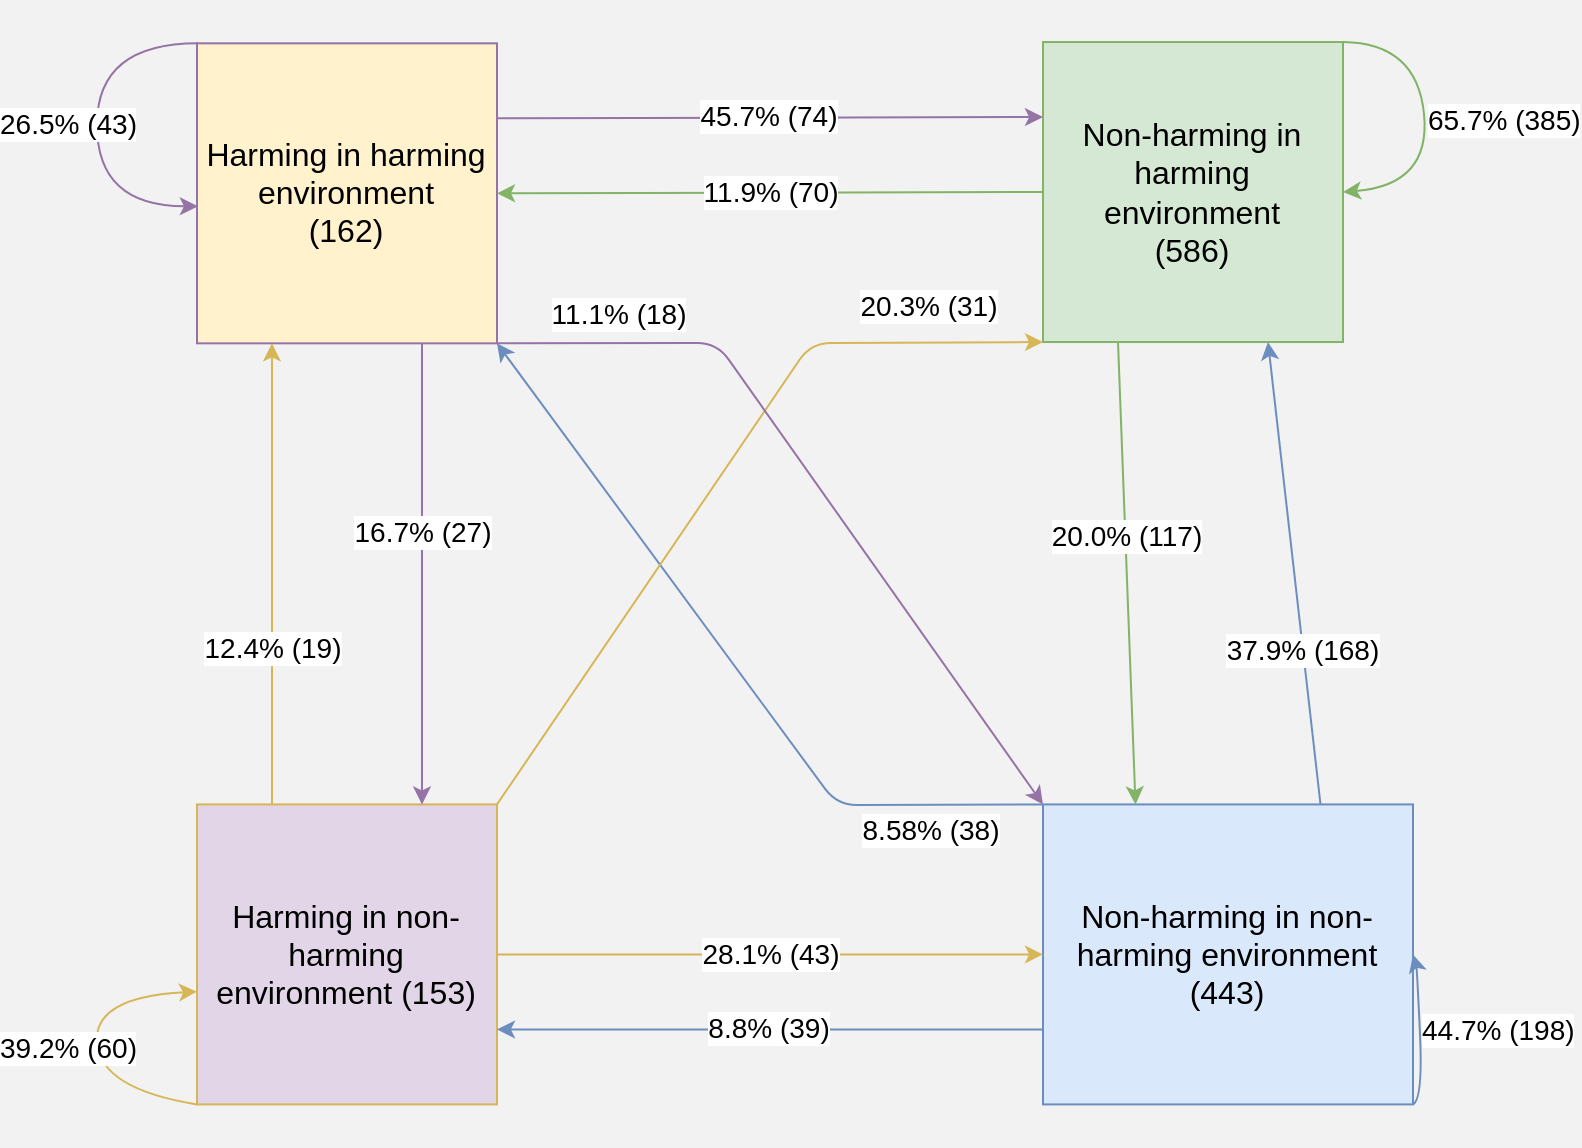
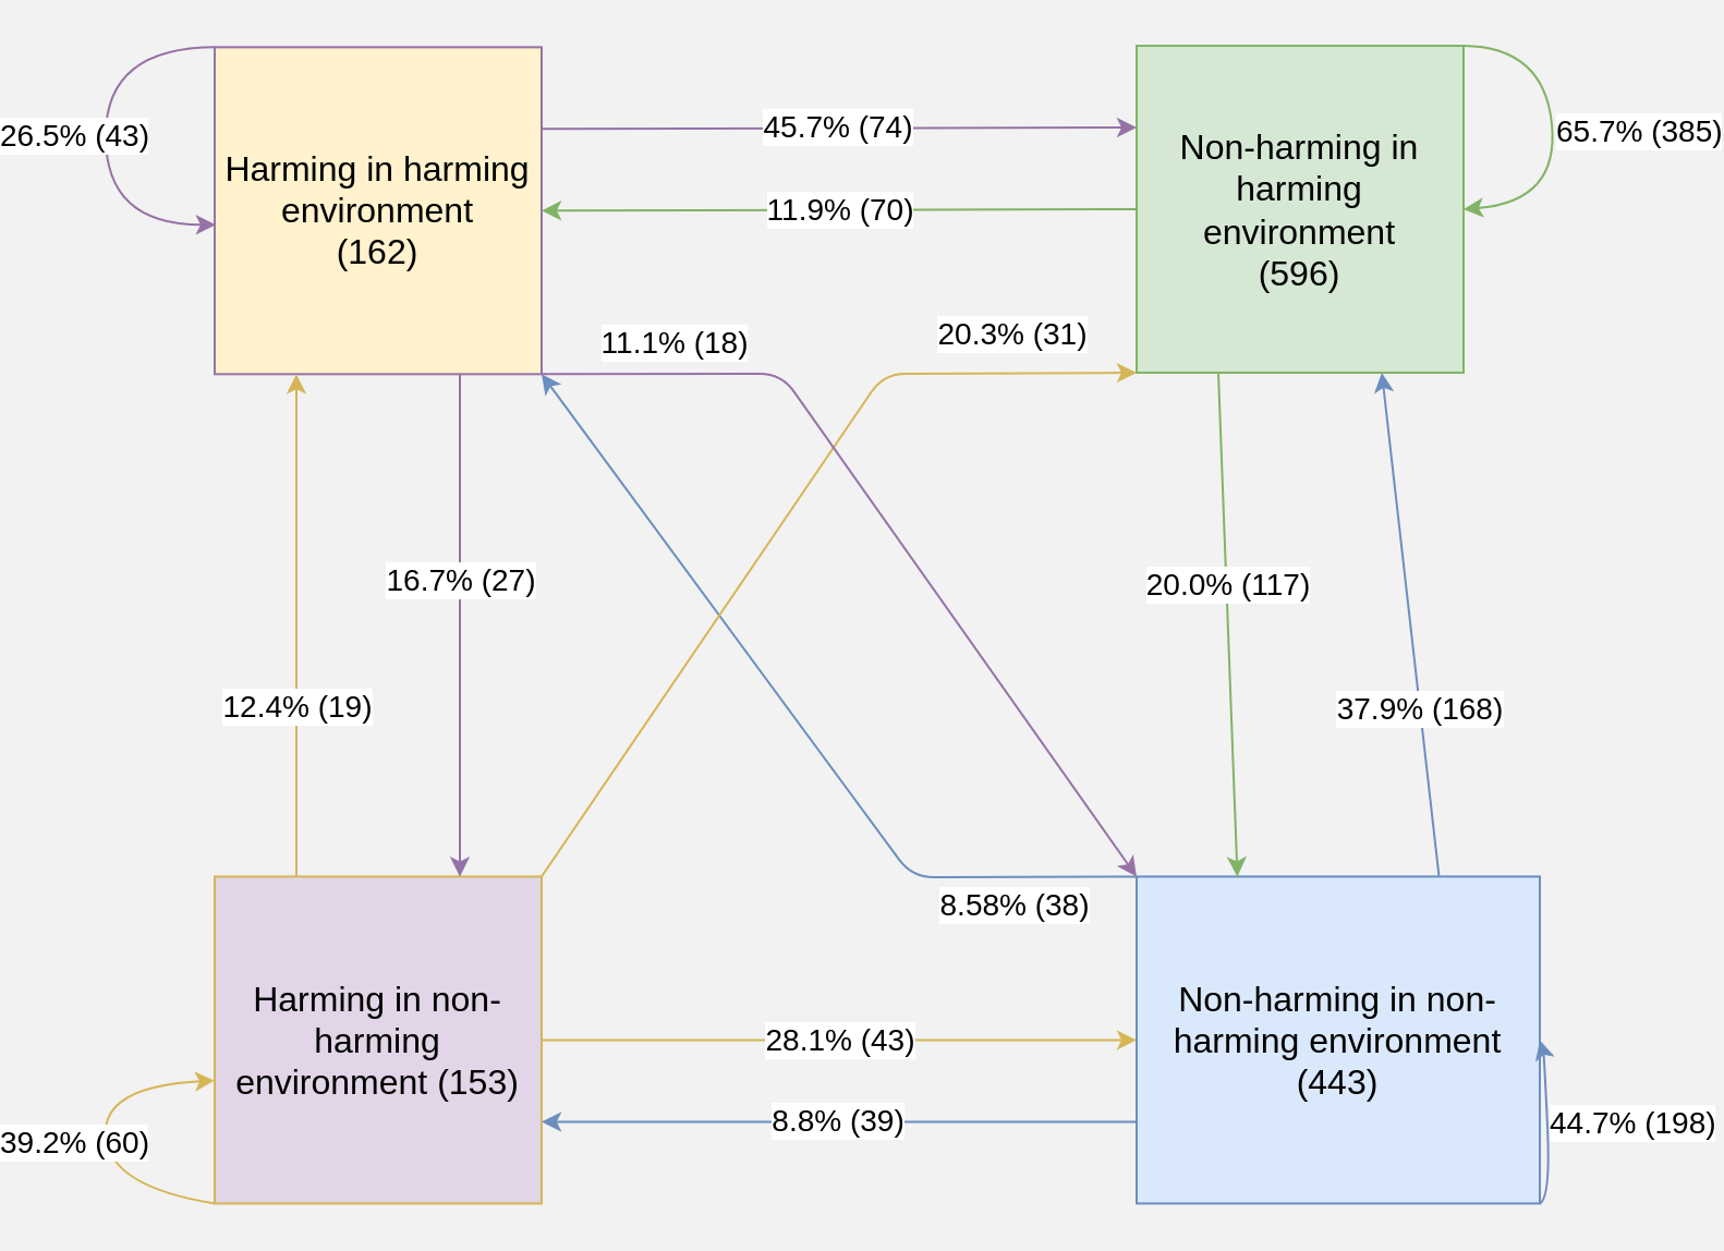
  <mxCell id="0" />
  <mxCell id="1" parent="0" />
  <mxCell id="2" value="&lt;font style=&quot;font-size: 16px;&quot;&gt;Harming in harming environment &lt;br&gt;(162)&lt;/font&gt;" style="whiteSpace=wrap;html=1;aspect=fixed;fillColor=#fff2cc;strokeColor=#9673a6;" parent="1" vertex="1"><mxGeometry x="72" y="21.172" width="150" height="150" as="geometry" /></mxCell>
- <mxCell id="3" value="&lt;font style=&quot;font-size: 16px;&quot;&gt;Non-harming in harming environment&lt;br&gt;(586)&lt;/font&gt;" style="whiteSpace=wrap;html=1;aspect=fixed;fillColor=#d5e8d4;strokeColor=#82b366;" parent="1" vertex="1"><mxGeometry x="495" y="20.52" width="150" height="150" as="geometry" /></mxCell>
+ <mxCell id="3" value="&lt;font style=&quot;font-size: 16px;&quot;&gt;Non-harming in harming environment&lt;br&gt;(596)&lt;/font&gt;" style="whiteSpace=wrap;html=1;aspect=fixed;fillColor=#d5e8d4;strokeColor=#82b366;" parent="1" vertex="1"><mxGeometry x="495" y="20.52" width="150" height="150" as="geometry" /></mxCell>
  <mxCell id="4" value="&lt;font style=&quot;font-size: 16px;&quot;&gt;Non-harming in non-harming environment (443)&lt;/font&gt;" style="whiteSpace=wrap;html=1;aspect=fixed;fillColor=#dae8fc;strokeColor=#6c8ebf;" parent="1" vertex="1"><mxGeometry x="495" y="401.71" width="185" height="150" as="geometry" /></mxCell>
  <mxCell id="5" value="&lt;font style=&quot;font-size: 16px;&quot;&gt;Harming in non-harming environment (153)&lt;/font&gt;" style="whiteSpace=wrap;html=1;aspect=fixed;fillColor=#e1d5e7;strokeColor=#d6b656;" parent="1" vertex="1"><mxGeometry x="72" y="401.711" width="150" height="150" as="geometry" /></mxCell>
  <mxCell id="6" value="&lt;span style=&quot;font-size: 14px;&quot;&gt;28.1% (43)&lt;/span&gt;" style="endArrow=classic;html=1;rounded=0;exitX=1;exitY=0.5;exitDx=0;exitDy=0;entryX=0;entryY=0.5;entryDx=0;entryDy=0;fillColor=#fff2cc;strokeColor=#d6b656;" parent="1" source="5" target="4" edge="1"><mxGeometry width="50" height="50" relative="1" as="geometry"><mxPoint x="270.425" y="510.008" as="sourcePoint" /><mxPoint x="572" y="510.436" as="targetPoint" /></mxGeometry></mxCell>
  <mxCell id="7" value="&lt;font style=&quot;font-size: 14px;&quot;&gt;8.8% (39)&lt;/font&gt;" style="endArrow=classic;html=1;rounded=0;exitX=0;exitY=0.75;exitDx=0;exitDy=0;entryX=1;entryY=0.75;entryDx=0;entryDy=0;fillColor=#dae8fc;strokeColor=#6c8ebf;" parent="1" source="4" target="5" edge="1"><mxGeometry x="0.003" width="50" height="50" relative="1" as="geometry"><mxPoint x="404.609" y="428.892" as="sourcePoint" /><mxPoint x="491.565" y="326.962" as="targetPoint" /><mxPoint as="offset" /></mxGeometry></mxCell>
  <mxCell id="8" value="&lt;span style=&quot;font-size: 14px;&quot;&gt;45.7% (74)&lt;/span&gt;" style="endArrow=classic;html=1;rounded=0;exitX=1;exitY=0.25;exitDx=0;exitDy=0;entryX=0;entryY=0.25;entryDx=0;entryDy=0;fillColor=#e1d5e7;strokeColor=#9673a6;" parent="1" source="2" target="3" edge="1"><mxGeometry x="-0.003" width="50" height="50" relative="1" as="geometry"><mxPoint x="269.435" y="101.96" as="sourcePoint" /><mxPoint x="572" y="101.357" as="targetPoint" /><mxPoint as="offset" /></mxGeometry></mxCell>
  <mxCell id="9" value="&lt;font style=&quot;font-size: 14px;&quot;&gt;11.9% (70)&lt;/font&gt;" style="endArrow=classic;html=1;rounded=0;exitX=0;exitY=0.5;exitDx=0;exitDy=0;entryX=1;entryY=0.5;entryDx=0;entryDy=0;fillColor=#d5e8d4;strokeColor=#82b366;" parent="1" source="3" target="2" edge="1"><mxGeometry x="-0.003" width="50" height="50" relative="1" as="geometry"><mxPoint x="561.13" y="168.483" as="sourcePoint" /><mxPoint x="273.575" y="171.539" as="targetPoint" /><mxPoint as="offset" /></mxGeometry></mxCell>
  <mxCell id="10" value="&lt;font style=&quot;font-size: 14px;&quot;&gt;12.4% (19)&lt;/font&gt;" style="endArrow=classic;html=1;rounded=0;exitX=0.25;exitY=0;exitDx=0;exitDy=0;entryX=0.25;entryY=1;entryDx=0;entryDy=0;fillColor=#fff2cc;strokeColor=#d6b656;" parent="1" source="5" target="2" edge="1"><mxGeometry x="-0.326" width="50" height="50" relative="1" as="geometry"><mxPoint x="404.609" y="428.892" as="sourcePoint" /><mxPoint x="143.739" y="245.418" as="targetPoint" /><mxPoint as="offset" /></mxGeometry></mxCell>
  <mxCell id="11" value="&lt;font style=&quot;font-size: 14px;&quot;&gt;37.9% (168)&lt;/font&gt;" style="endArrow=classic;html=1;rounded=0;exitX=0.75;exitY=0;exitDx=0;exitDy=0;entryX=0.75;entryY=1;entryDx=0;entryDy=0;fillColor=#dae8fc;strokeColor=#6c8ebf;" parent="1" source="4" target="3" edge="1"><mxGeometry x="-0.336" width="50" height="50" relative="1" as="geometry"><mxPoint x="717.652" y="428.892" as="sourcePoint" /><mxPoint x="717.652" y="265.804" as="targetPoint" /><mxPoint as="offset" /></mxGeometry></mxCell>
  <mxCell id="12" value="&lt;span style=&quot;font-size: 14px;&quot;&gt;20.0% (117)&lt;/span&gt;" style="endArrow=classic;html=1;rounded=0;exitX=0.25;exitY=1;exitDx=0;exitDy=0;entryX=0.25;entryY=0;entryDx=0;entryDy=0;fillColor=#d5e8d4;strokeColor=#82b366;" parent="1" source="3" target="4" edge="1"><mxGeometry x="-0.157" y="1" width="50" height="50" relative="1" as="geometry"><mxPoint x="645.75" y="237.97" as="sourcePoint" /><mxPoint x="645.75" y="401.711" as="targetPoint" /><mxPoint as="offset" /></mxGeometry></mxCell>
  <mxCell id="13" value="&lt;font style=&quot;font-size: 14px;&quot;&gt;16.7% (27)&lt;/font&gt;" style="endArrow=classic;html=1;rounded=0;entryX=0.75;entryY=0;entryDx=0;entryDy=0;fillColor=#e1d5e7;strokeColor=#9673a6;exitX=0.75;exitY=1;exitDx=0;exitDy=0;" parent="1" source="2" target="5" edge="1"><mxGeometry x="-0.179" width="50" height="50" relative="1" as="geometry"><mxPoint x="197" y="240" as="sourcePoint" /><mxPoint x="197.381" y="401.711" as="targetPoint" /><mxPoint as="offset" /></mxGeometry></mxCell>
  <mxCell id="14" value="8.58% (38)" style="endArrow=classic;html=1;fontSize=14;entryX=1;entryY=1;entryDx=0;entryDy=0;fillColor=#dae8fc;strokeColor=#6c8ebf;rounded=1;fontColor=#000000;exitX=0;exitY=0;exitDx=0;exitDy=0;" parent="1" source="4" target="2" edge="1"><mxGeometry x="-0.712" y="13" width="50" height="50" relative="1" as="geometry"><mxPoint x="444" y="392" as="sourcePoint" /><mxPoint x="491.565" y="265.804" as="targetPoint" /><Array as="points"><mxPoint x="392" y="402" /></Array><mxPoint as="offset" /></mxGeometry></mxCell>
  <mxCell id="15" value="&lt;font style=&quot;font-size: 14px;&quot;&gt;39.2% (60)&lt;/font&gt;" style="curved=1;endArrow=classic;html=1;rounded=0;labelPosition=right;verticalLabelPosition=middle;align=left;verticalAlign=middle;entryX=0;entryY=0.624;entryDx=0;entryDy=0;entryPerimeter=0;exitX=0;exitY=1;exitDx=0;exitDy=0;fillColor=#fff2cc;strokeColor=#d6b656;" parent="1" source="5" target="5" edge="1"><mxGeometry x="-0.0" y="50" width="50" height="50" relative="1" as="geometry"><mxPoint x="74.5" y="642.265" as="sourcePoint" /><mxPoint x="74.174" y="570.778" as="targetPoint" /><Array as="points"><mxPoint x="24" y="544" /><mxPoint x="20" y="498" /></Array><mxPoint as="offset" /></mxGeometry></mxCell>
  <mxCell id="16" value="&lt;font style=&quot;font-size: 14px;&quot;&gt;44.7% (198)&lt;/font&gt;" style="curved=1;endArrow=classic;html=1;rounded=0;labelPosition=right;verticalLabelPosition=middle;align=left;verticalAlign=middle;entryX=1;entryY=0.5;entryDx=0;entryDy=0;fillColor=#dae8fc;strokeColor=#6c8ebf;exitX=1;exitY=1;exitDx=0;exitDy=0;" parent="1" source="4" target="4" edge="1"><mxGeometry x="0.009" width="50" height="50" relative="1" as="geometry"><mxPoint x="772" y="618" as="sourcePoint" /><mxPoint x="771.565" y="537.019" as="targetPoint" /><Array as="points"><mxPoint x="685" y="549" /><mxPoint x="682" y="484" /></Array><mxPoint as="offset" /></mxGeometry></mxCell>
  <mxCell id="17" value="20.3% (31)" style="endArrow=classic;html=1;fontSize=14;entryX=0;entryY=1;entryDx=0;entryDy=0;rounded=1;fillColor=#fff2cc;strokeColor=#d6b656;exitX=1;exitY=0;exitDx=0;exitDy=0;" parent="1" edge="1"><mxGeometry x="0.712" y="18" width="50" height="50" relative="1" as="geometry"><mxPoint x="222" y="401.711" as="sourcePoint" /><mxPoint x="495" y="170.52" as="targetPoint" /><Array as="points"><mxPoint x="379" y="171" /></Array><mxPoint as="offset" /></mxGeometry></mxCell>
  <mxCell id="18" value="&lt;font style=&quot;font-size: 14px;&quot;&gt;65.7% (385)&lt;/font&gt;" style="curved=1;endArrow=classic;html=1;rounded=0;exitX=1;exitY=0;exitDx=0;exitDy=0;labelPosition=right;verticalLabelPosition=middle;align=left;verticalAlign=middle;fillColor=#d5e8d4;strokeColor=#82b366;entryX=1;entryY=0.5;entryDx=0;entryDy=0;" parent="1" source="3" target="3" edge="1"><mxGeometry width="50" height="50" relative="1" as="geometry"><mxPoint x="766.348" y="21.172" as="sourcePoint" /><mxPoint x="772" y="102.716" as="targetPoint" /><Array as="points"><mxPoint x="682" y="21" /><mxPoint x="689" y="92" /></Array><mxPoint as="offset" /></mxGeometry></mxCell>
  <mxCell id="19" value="&lt;font style=&quot;font-size: 14px;&quot;&gt;26.5% (43)&lt;/font&gt;" style="curved=1;endArrow=classic;html=1;rounded=0;exitX=0;exitY=1;exitDx=0;exitDy=0;labelPosition=right;verticalLabelPosition=middle;align=left;verticalAlign=middle;entryX=0;entryY=0.667;entryDx=0;entryDy=0;entryPerimeter=0;fillColor=#e1d5e7;strokeColor=#9673a6;" parent="1" edge="1"><mxGeometry x="-0.005" y="-50" width="50" height="50" relative="1" as="geometry"><mxPoint x="72.435" y="21.172" as="sourcePoint" /><mxPoint x="72.435" y="102.635" as="targetPoint" /><Array as="points"><mxPoint x="22" y="21.172" /><mxPoint x="22" y="102.716" /></Array><mxPoint as="offset" /></mxGeometry></mxCell>
  <mxCell id="20" value="11.1% (18)" style="endArrow=classic;html=1;fontSize=14;entryX=0;entryY=0;entryDx=0;entryDy=0;fillColor=#e1d5e7;strokeColor=#9673a6;exitX=1;exitY=1;exitDx=0;exitDy=0;rounded=1;" parent="1" source="2" target="4" edge="1"><mxGeometry x="-0.689" y="14" width="50" height="50" relative="1" as="geometry"><mxPoint x="282.87" y="265.804" as="sourcePoint" /><mxPoint x="491.565" y="265.804" as="targetPoint" /><Array as="points"><mxPoint x="332" y="171" /></Array><mxPoint as="offset" /></mxGeometry></mxCell>
